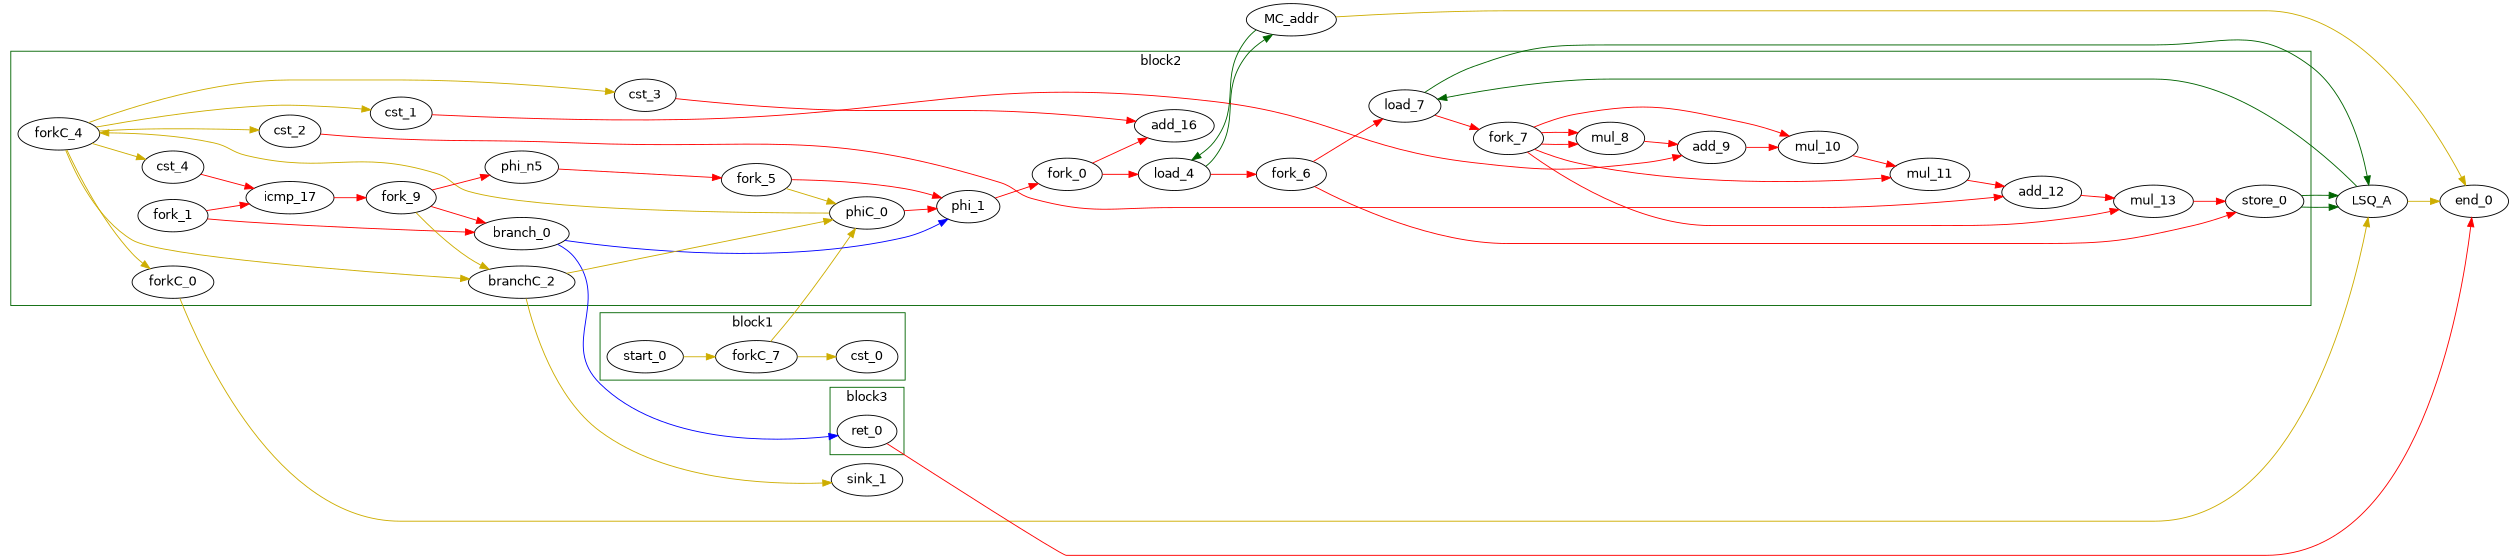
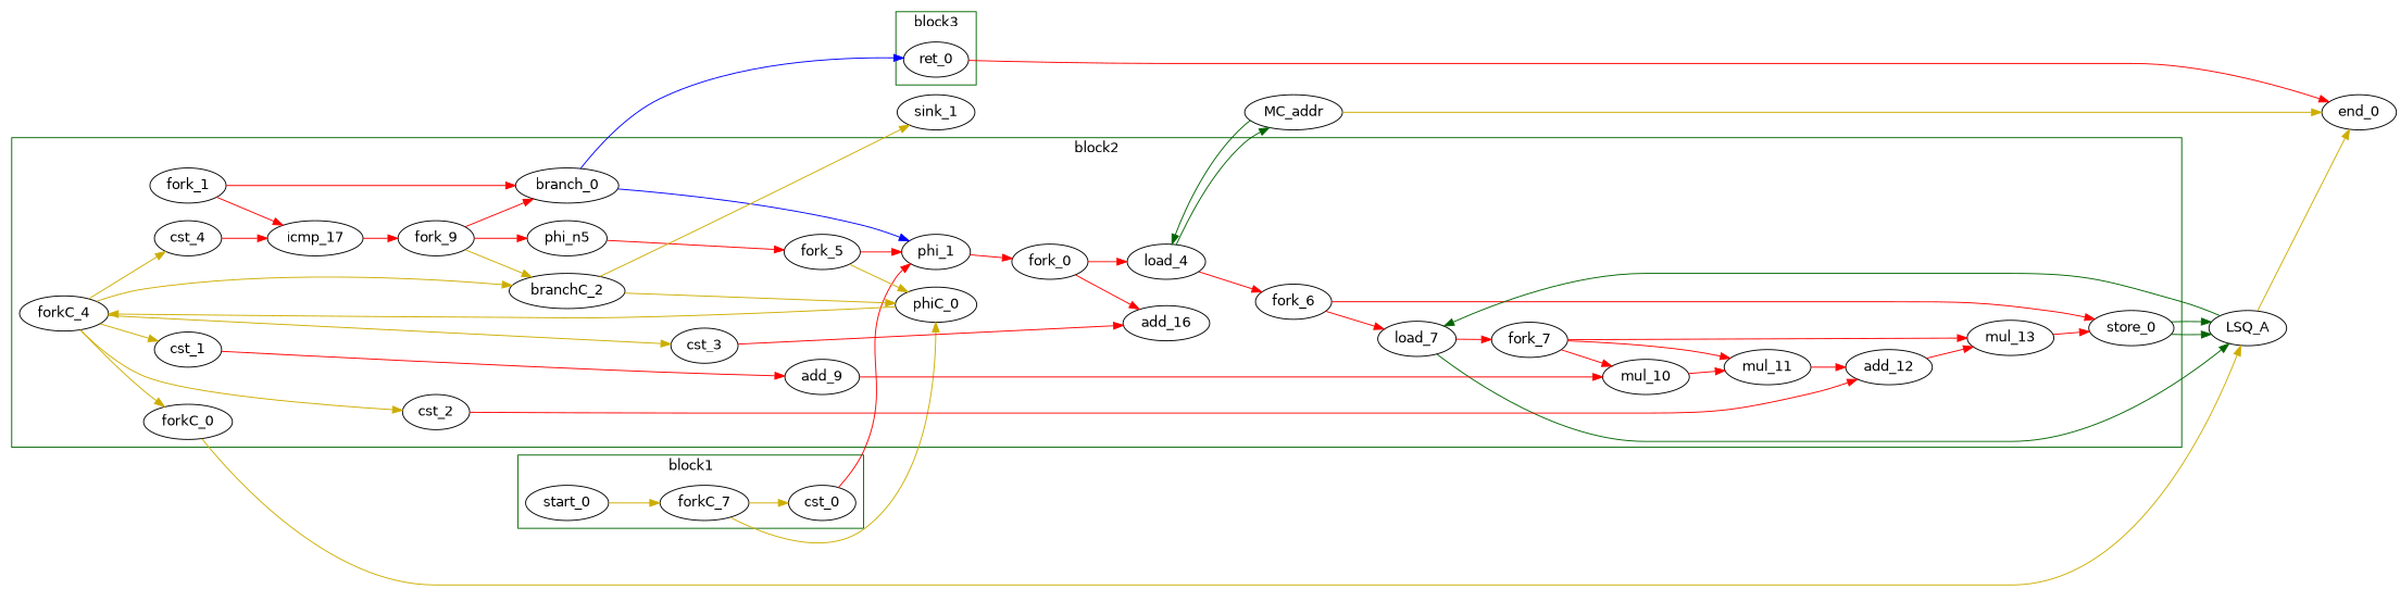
  digraph {
    fontname="DejaVu Sans"
    rankdir=LR
    splines=spline
    node [bbID=2 fontname="DejaVu Sans" in="in1:32" out="out1:32" type=Operator]
    edge [color=red fontname="DejaVu Sans" from=out1 to=in1]
    cst_0 [bbID=1 type=Constant value="0x00000000"]
    start_0 [bbID=1 control=true in="in1:0" out="out1:0" type=Entry]
    n3 [bbID=1 in="in1:0" label=forkC_7 out="out1:0 out2:0 out3:0 " type=Fork]
    phi_1 [delay=0.366 in="in1?:1 in2:32 in3:32 " type=Mux]
    load_4 [II=1 delay=0.000 in="in1:32 in2:32" latency=2 offset=0 op=mc_load_op out="out1:32 out2:32 " portId=0]
    load_7 [II=1 delay=0.000 in="in1:32 in2:32" latency=5 offset=0 op=lsq_load_op out="out1:32 out2:32 " portId=0]
-   mul_8 [II=1 delay=0.000 in="in1:32 in2:32 " latency=4 op=mul_op out="out1:32 "]
    cst_1 [type=Constant value="0x00000013"]
    add_9 [II=1 delay=1.693 in="in1:32 in2:32 " latency=0 op=add_op out="out1:32 "]
    mul_10 [II=1 delay=0.000 in="in1:32 in2:32 " latency=4 op=mul_op out="out1:32 "]
    mul_11 [II=1 delay=0.000 in="in1:32 in2:32 " latency=4 op=mul_op out="out1:32 "]
    cst_2 [type=Constant value="0x00000003"]
    add_12 [II=1 delay=1.693 in="in1:32 in2:32 " latency=0 op=add_op out="out1:32 "]
    mul_13 [II=1 delay=0.000 in="in1:32 in2:32 " latency=4 op=mul_op out="out1:32 "]
    store_0 [II=1 delay=0.000 in="in1:32 in2:32 " latency=0 offset=1 op=lsq_store_op out="out1:32 out2:32" portId=0]
    cst_3 [type=Constant value="0x00000001"]
    add_16 [II=1 delay=1.693 in="in1:32 in2:32 " latency=0 op=add_op out="out1:32 "]
    cst_4 [type=Constant value="0x000003E8"]
    icmp_17 [II=1 delay=1.530 in="in1:32 in2:32 " latency=0 op=icmp_ult_op out="out1:1 "]
    forkC_0 [in="in1:0" out="out1:0 " type=Fork]
    phiC_0 [delay=0.166 in="in1?:1 in2:0 in3:0 " out="out1:0" type=Mux]
    branch_0 [in="in1:32 in2?:1*i" out="out1+:32 out2-:32" type=Branch]
    phi_n5 [delay=0.366 in="in1:32 in2:32*i " type=Merge]
    branchC_2 [in="in1:0 in2?:1*i" out="out1+:0 out2-:0" type=Branch]
    fork_0 [out="out1:32 out2:32 " type=Fork]
    fork_1 [out="out1:32 out2:32 " type=Fork]
    n27 [label=fork_9 out="out1:32 out2:32 out3:32 " type=Fork]
    forkC_4 [in="in1:0" out="out1:0 out2:0 out3:0 out4:0 out5:0 out6:0 " type=Fork]
    fork_5 [out="out1:32 out2:32 " type=Fork]
    fork_6 [out="out1:32 out2:32 " type=Fork]
    fork_7 [out="out1:32 out2:32 out3:32 out4:32 out5:32 " type=Fork]
    ret_0 [II=1 bbID=3 delay=0.000 in="in1:32 " latency=0 op=ret_op out="out1:32 "]
    MC_addr [bbID=0 bbcount=0 in="in1:32*l0a " ldcount=1 memory=addr out="out1:32*l0d out2:0*e " stcount=0 type=MC]
    LSQ_A [bbID=0 bbcount=1 fifoDepth=32 in="in1:0*c0 in2:32*l0a in3:32*s0a in4:32*s0d " ldcount=1 loadOffsets="{{0;0;0;0;0;0;0;0;0;0;0;0;0;0;0;0;0;0;0;0;0;0;0;0;0;0;0;0;0;0;0;0}}" loadPorts="{{0;0;0;0;0;0;0;0;0;0;0;0;0;0;0;0;0;0;0;0;0;0;0;0;0;0;0;0;0;0;0;0}}" memory=A numLoads="{1}" numStores="{1}" out="out1:32*l0d out2:0*e " stcount=1 storeOffsets="{{1;0;0;0;0;0;0;0;0;0;0;0;0;0;0;0;0;0;0;0;0;0;0;0;0;0;0;0;0;0;0;0}}" storePorts="{{0;0;0;0;0;0;0;0;0;0;0;0;0;0;0;0;0;0;0;0;0;0;0;0;0;0;0;0;0;0;0;0}}" type=LSQ]
    sink_1 [bbID=0 in="in1:0" type=Sink out=""]
    end_0 [bbID=0 in="in1:0*e in2:0*e in3:32 " type=Exit]
    subgraph cluster_1 {
      color=darkgreen
      label=block1
      cst_0
      start_0
      n3
    }
    subgraph cluster_2 {
      color=darkgreen
      label=block2
      phi_1
      load_4
      load_7
-     mul_8
      cst_1
      add_9
      mul_10
      mul_11
      cst_2
      add_12
      mul_13
      store_0
      cst_3
      add_16
      cst_4
      icmp_17
      forkC_0
      phiC_0
      branch_0
      phi_n5
      branchC_2
      fork_0
      fork_1
      n27
      forkC_4
      fork_5
      fork_6
      fork_7
    }
    subgraph cluster_3 {
      color=darkgreen
      label=block3
      ret_0
    }
-   phiC_0 -> phi_1 [to=in3]
+   cst_0 -> phi_1 [to=in3]
    start_0 -> n3 [color=gold3]
    n3 -> cst_0 [color=gold3]
    n3 -> phiC_0 [color=gold3 from=out2 to=in3]
    phi_1 -> fork_0
    load_4 -> fork_6
    load_4 -> MC_addr [color=darkgreen from=out2 mem_address=true]
    load_7 -> fork_7
    load_7 -> LSQ_A [color=darkgreen from=out2 mem_address=true to=in2]
-   mul_8 -> add_9
    cst_1 -> add_9 [to=in2]
    add_9 -> mul_10
    mul_10 -> mul_11
    mul_11 -> add_12
    cst_2 -> add_12 [to=in2]
    add_12 -> mul_13
    mul_13 -> store_0
    store_0 -> LSQ_A [color=darkgreen from=out2 mem_address=true to=in3]
    store_0 -> LSQ_A [color=darkgreen mem_address=false to=in4]
    cst_3 -> add_16 [to=in2]
    cst_4 -> icmp_17 [to=in2]
    icmp_17 -> n27
    forkC_0 -> LSQ_A [color=gold3]
    phiC_0 -> forkC_4 [color=gold3]
    branch_0 -> phi_1 [color=blue from=out2 minlen=3 to=in2]
    branch_0 -> ret_0 [color=blue minlen=3]
    phi_n5 -> fork_5
    branchC_2 -> phiC_0 [color=gold3 from=out2 minlen=3 to=in2]
    branchC_2 -> sink_1 [color=gold3 minlen=3]
    fork_0 -> load_4 [from=out2 to=in2]
    fork_0 -> add_16
    fork_1 -> icmp_17
    fork_1 -> branch_0 [from=out2]
    n27 -> branch_0 [to=in2]
    n27 -> phi_n5 [from=out2 to=in2]
    n27 -> branchC_2 [color=gold3 from=out3 to=in2]
    forkC_4 -> cst_1 [color=gold3]
    forkC_4 -> cst_2 [color=gold3 from=out3]
    forkC_4 -> cst_3 [color=gold3 from=out4]
    forkC_4 -> cst_4 [color=gold3 from=out5]
    forkC_4 -> forkC_0 [color=gold3 from=out6]
    forkC_4 -> branchC_2 [color=gold3 from=out2]
    fork_5 -> phi_1
    fork_5 -> phiC_0 [color=gold3 from=out2]
    fork_6 -> load_7 [to=in2]
    fork_6 -> store_0 [from=out2 to=in2]
-   fork_7 -> mul_8
-   fork_7 -> mul_8 [from=out2 to=in2]
    fork_7 -> mul_10 [from=out3 to=in2]
    fork_7 -> mul_11 [from=out4 to=in2]
    fork_7 -> mul_13 [from=out5 to=in2]
    ret_0 -> end_0 [to=in3]
    MC_addr -> load_4 [color=darkgreen mem_address=false]
    MC_addr -> end_0 [color=gold3 from=out2 to=in2]
    LSQ_A -> load_7 [color=darkgreen mem_address=false]
    LSQ_A -> end_0 [color=gold3 from=out2]
  }
